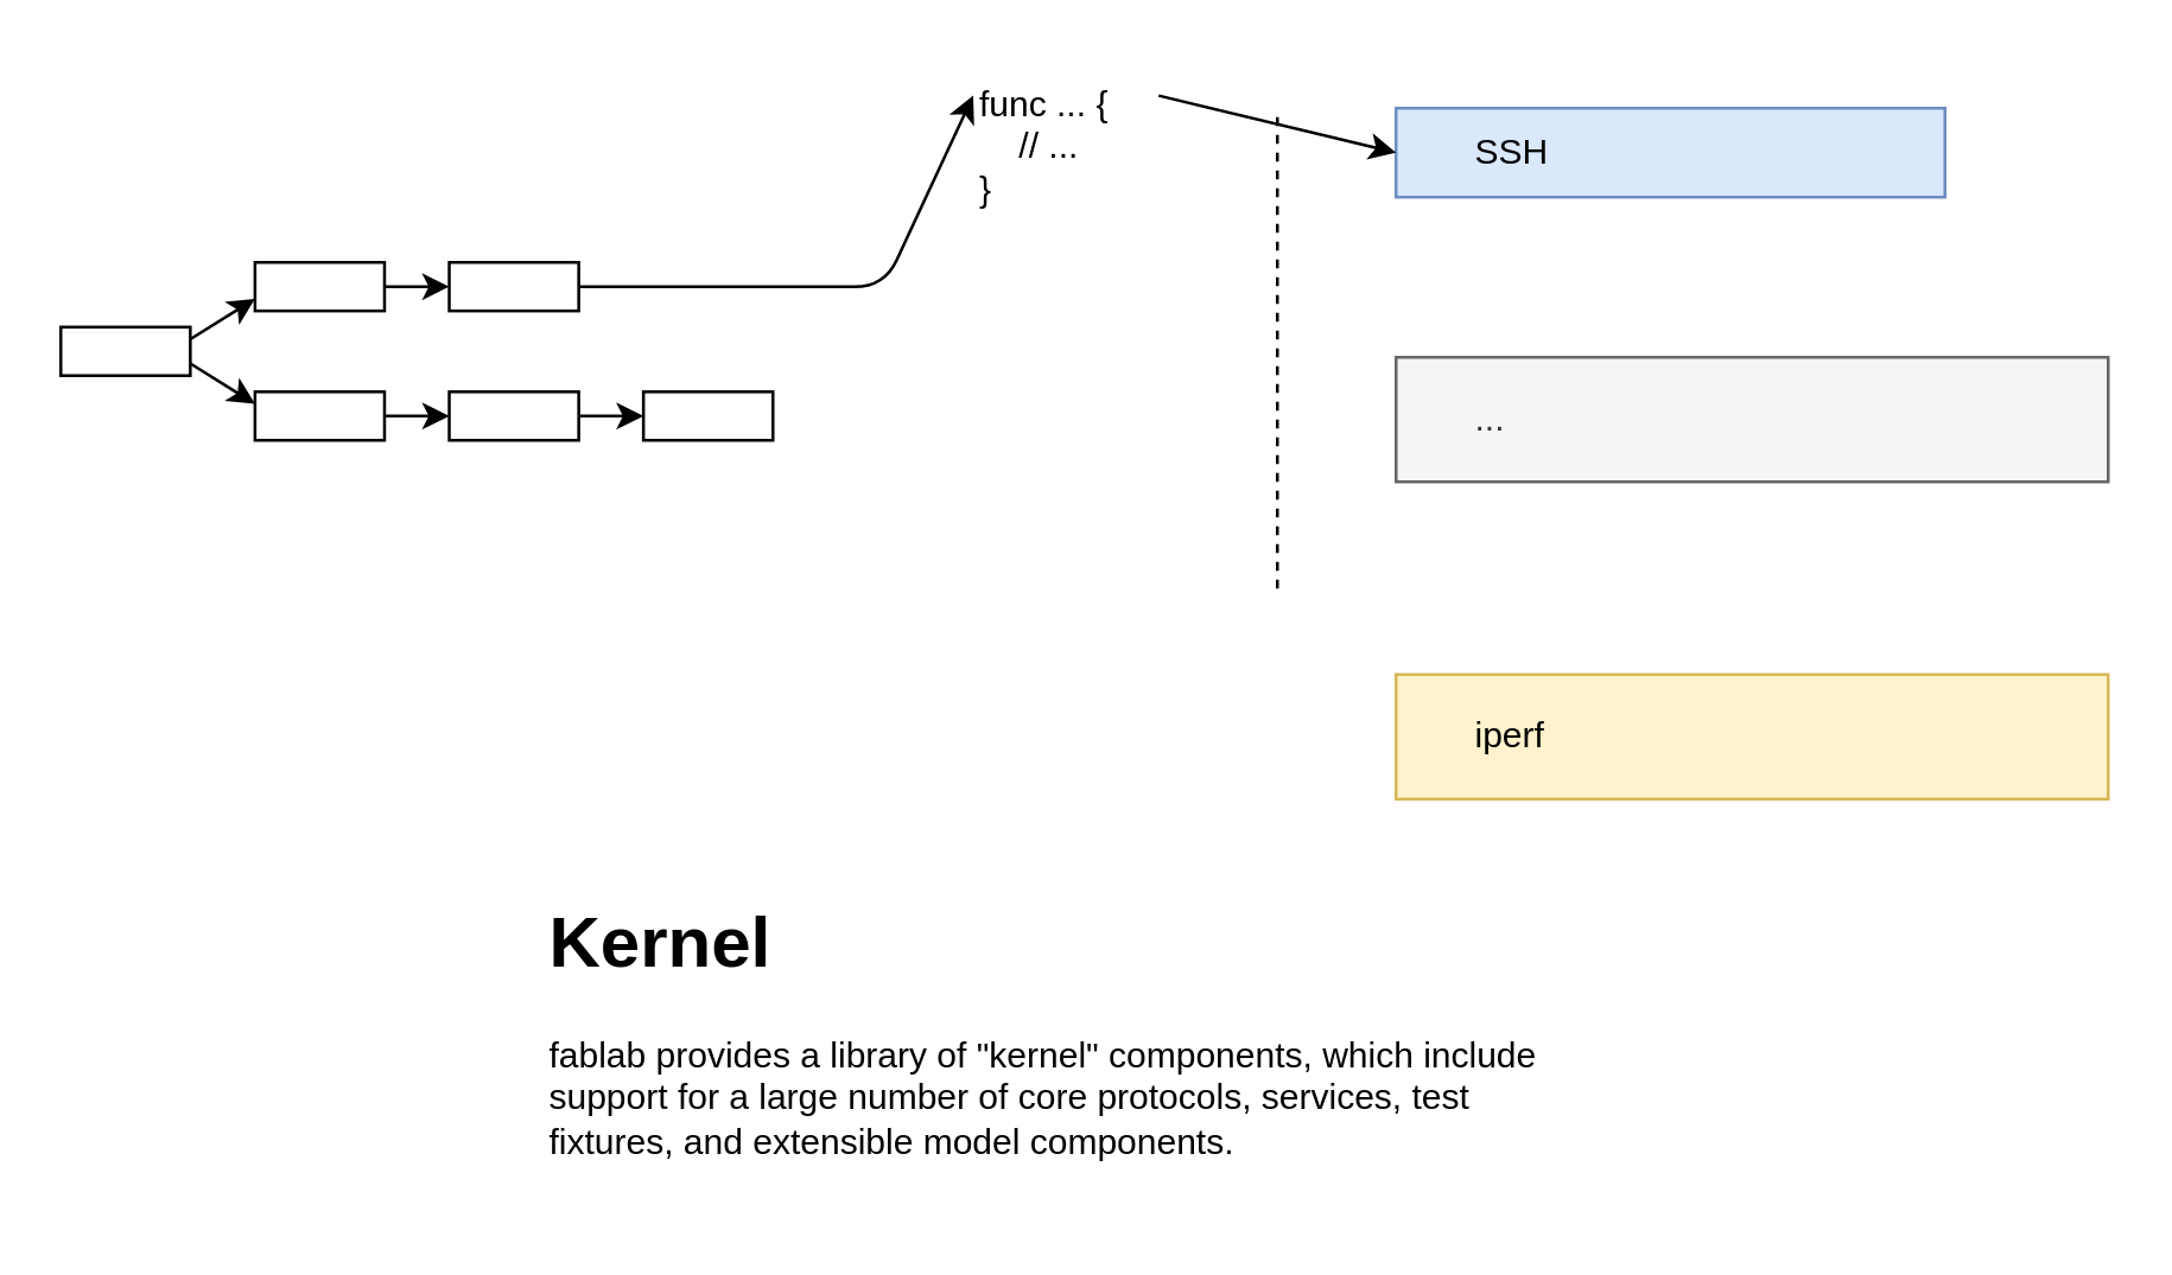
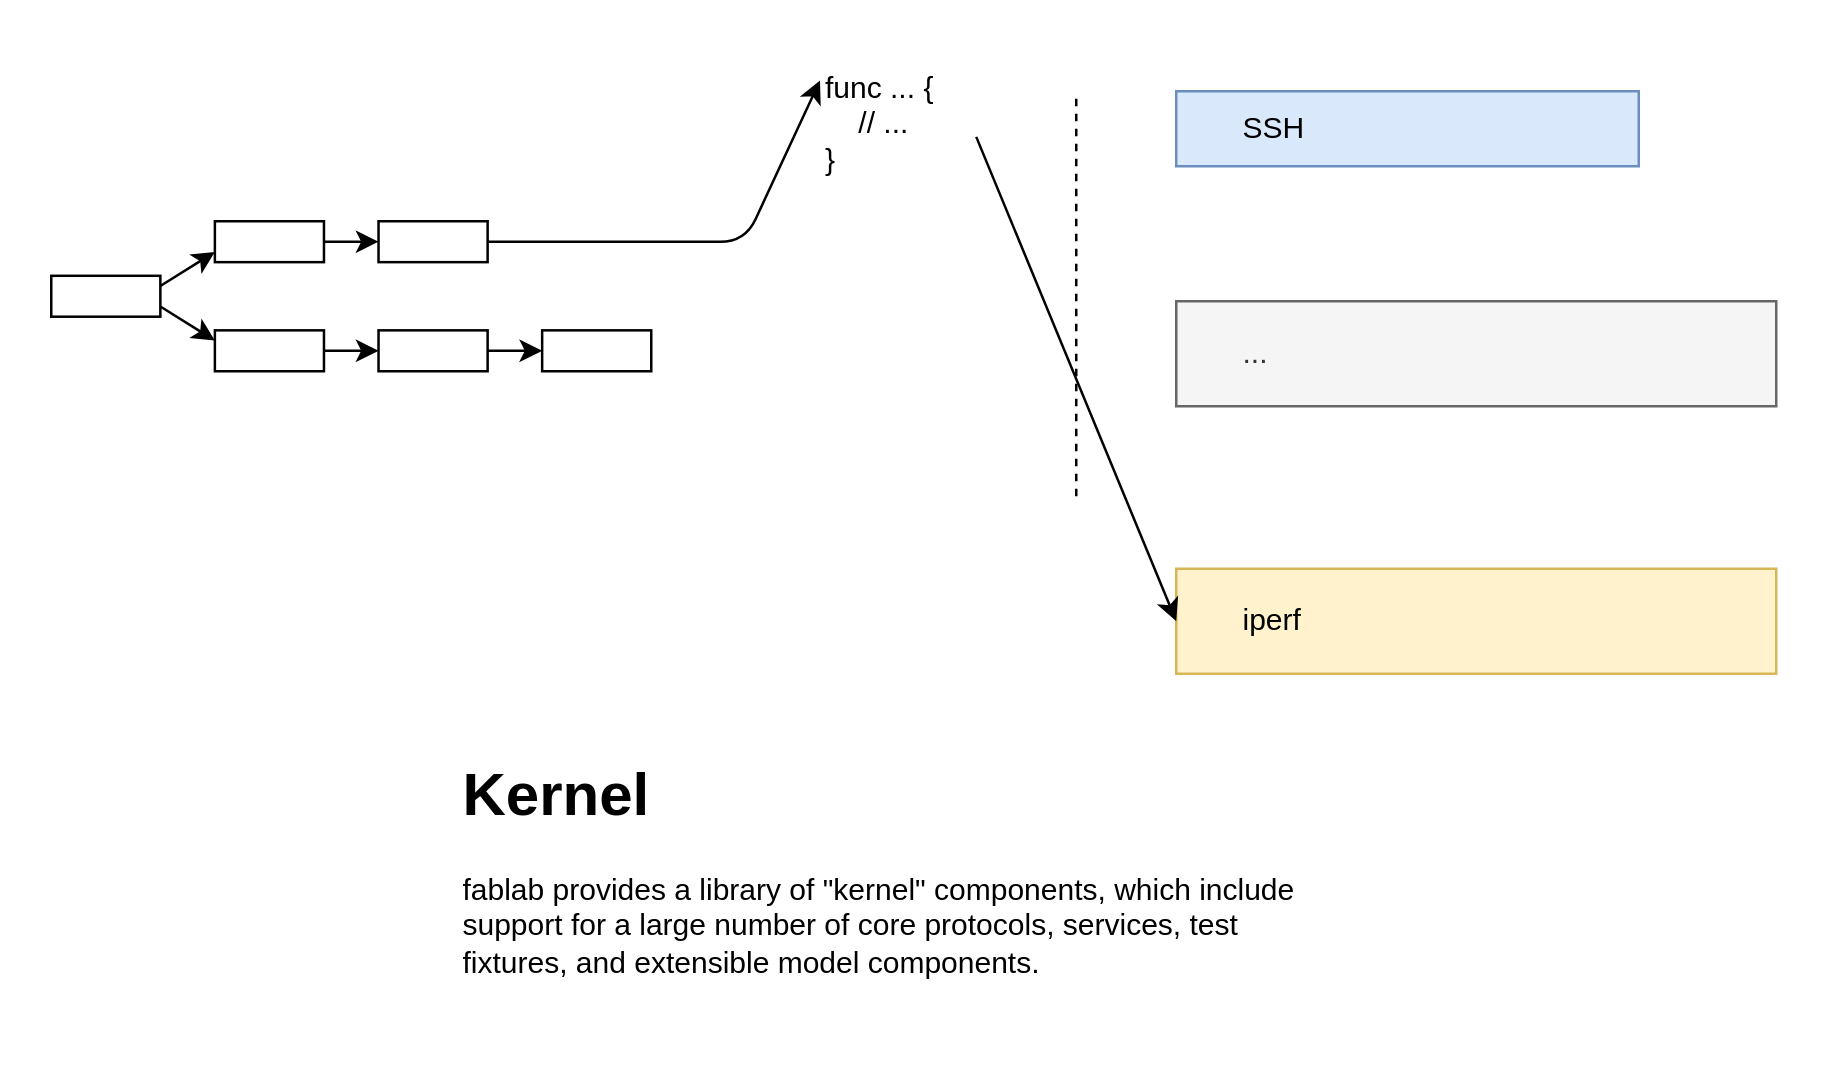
  <mxCell id="0" />
  <mxCell id="1" parent="0" />
  <mxCell id="2" value="&lt;h1&gt;Kernel&lt;/h1&gt;&lt;p&gt;fablab provides a library of &quot;kernel&quot; components, which include support for a large number of core protocols, services, test fixtures, and extensible model components.&lt;/p&gt;" style="text;html=1;strokeColor=none;fillColor=none;spacing=5;spacingTop=-20;whiteSpace=wrap;overflow=hidden;rounded=0;" parent="1" vertex="1"><mxGeometry x="180" y="298" width="360" height="110" as="geometry" /></mxCell>
  <mxCell id="3" value="" style="group" parent="1" vertex="1" connectable="0"><mxGeometry x="20" y="88" width="240" height="60" as="geometry" /></mxCell>
  <mxCell id="4" value="" style="rounded=0;whiteSpace=wrap;html=1;" parent="3" vertex="1"><mxGeometry y="21.818" width="43.636" height="16.364" as="geometry" /></mxCell>
  <mxCell id="5" value="" style="rounded=0;whiteSpace=wrap;html=1;" parent="3" vertex="1"><mxGeometry x="65.455" width="43.636" height="16.364" as="geometry" /></mxCell>
  <mxCell id="6" value="" style="rounded=0;whiteSpace=wrap;html=1;" parent="3" vertex="1"><mxGeometry x="65.455" y="43.636" width="43.636" height="16.364" as="geometry" /></mxCell>
  <mxCell id="7" value="" style="endArrow=classic;html=1;entryX=0;entryY=0.75;entryDx=0;entryDy=0;exitX=1;exitY=0.25;exitDx=0;exitDy=0;" parent="3" source="4" target="5" edge="1"><mxGeometry width="50" height="50" relative="1" as="geometry"><mxPoint x="3.273" y="30" as="sourcePoint" /><mxPoint x="30.545" y="2.727" as="targetPoint" /></mxGeometry></mxCell>
  <mxCell id="8" value="" style="endArrow=classic;html=1;exitX=1;exitY=0.75;exitDx=0;exitDy=0;entryX=0;entryY=0.25;entryDx=0;entryDy=0;" parent="3" source="4" target="6" edge="1"><mxGeometry width="50" height="50" relative="1" as="geometry"><mxPoint x="3.273" y="122.727" as="sourcePoint" /><mxPoint x="30.545" y="95.455" as="targetPoint" /></mxGeometry></mxCell>
  <mxCell id="9" value="" style="rounded=0;whiteSpace=wrap;html=1;" parent="3" vertex="1"><mxGeometry x="130.909" width="43.636" height="16.364" as="geometry" /></mxCell>
  <mxCell id="10" value="" style="rounded=0;whiteSpace=wrap;html=1;" parent="3" vertex="1"><mxGeometry x="130.909" y="43.636" width="43.636" height="16.364" as="geometry" /></mxCell>
  <mxCell id="11" value="" style="rounded=0;whiteSpace=wrap;html=1;" parent="3" vertex="1"><mxGeometry x="196.364" y="43.636" width="43.636" height="16.364" as="geometry" /></mxCell>
  <mxCell id="12" value="" style="endArrow=classic;html=1;exitX=1;exitY=0.5;exitDx=0;exitDy=0;" parent="3" source="10" target="11" edge="1"><mxGeometry width="50" height="50" relative="1" as="geometry"><mxPoint x="177.818" y="128.182" as="sourcePoint" /><mxPoint x="205.091" y="100.909" as="targetPoint" /></mxGeometry></mxCell>
  <mxCell id="13" value="" style="endArrow=classic;html=1;exitX=1;exitY=0.5;exitDx=0;exitDy=0;entryX=0;entryY=0.5;entryDx=0;entryDy=0;" parent="3" source="6" target="10" edge="1"><mxGeometry width="50" height="50" relative="1" as="geometry"><mxPoint x="101.455" y="139.091" as="sourcePoint" /><mxPoint x="128.727" y="111.818" as="targetPoint" /></mxGeometry></mxCell>
  <mxCell id="14" value="" style="endArrow=classic;html=1;exitX=1;exitY=0.5;exitDx=0;exitDy=0;entryX=0;entryY=0.5;entryDx=0;entryDy=0;" parent="3" source="5" target="9" edge="1"><mxGeometry width="50" height="50" relative="1" as="geometry"><mxPoint x="79.636" y="62.727" as="sourcePoint" /><mxPoint x="106.909" y="35.455" as="targetPoint" /></mxGeometry></mxCell>
  <mxCell id="15" value="func ... {&lt;br&gt;&amp;nbsp; &amp;nbsp; // ...&lt;br&gt;}" style="text;html=1;strokeColor=none;fillColor=none;align=left;verticalAlign=top;rounded=0;labelPosition=center;verticalLabelPosition=middle;" parent="1" vertex="1"><mxGeometry x="327.5" y="20.5" width="62.5" height="45" as="geometry" /></mxCell>
  <mxCell id="16" value="" style="endArrow=classic;html=1;exitX=1;exitY=0.5;exitDx=0;exitDy=0;entryX=0;entryY=0.25;entryDx=0;entryDy=0;" parent="1" source="9" target="15" edge="1"><mxGeometry width="50" height="50" relative="1" as="geometry"><mxPoint x="245" y="80.5" as="sourcePoint" /><mxPoint x="282.5" y="43" as="targetPoint" /><Array as="points"><mxPoint x="297.5" y="96.25" /></Array></mxGeometry></mxCell>
  <mxCell id="17" value="" style="endArrow=none;dashed=1;html=1;" edge="1" parent="1"><mxGeometry width="50" height="50" relative="1" as="geometry"><mxPoint x="430" y="198" as="sourcePoint" /><mxPoint x="430" y="38" as="targetPoint" /></mxGeometry></mxCell>
  <mxCell id="18" value="SSH" style="rounded=0;whiteSpace=wrap;html=1;align=left;spacingLeft=25;fillColor=#dae8fc;strokeColor=#6c8ebf;" vertex="1" parent="1"><mxGeometry x="470" y="36" width="185" height="30" as="geometry" /></mxCell>
  <mxCell id="19" value="..." style="rounded=0;whiteSpace=wrap;html=1;align=left;spacingLeft=25;fillColor=#f5f5f5;strokeColor=#666666;fontColor=#333333;" vertex="1" parent="1"><mxGeometry x="470" y="120" width="240" height="42" as="geometry" /></mxCell>
  <mxCell id="20" value="iperf" style="rounded=0;whiteSpace=wrap;html=1;align=left;spacingLeft=25;fillColor=#fff2cc;strokeColor=#d6b656;" vertex="1" parent="1"><mxGeometry x="470" y="227" width="240" height="42" as="geometry" /></mxCell>
- <mxCell id="21" value="" style="endArrow=classic;html=1;entryX=0;entryY=0.5;entryDx=0;entryDy=0;exitX=1;exitY=0.25;exitDx=0;exitDy=0;" edge="1" parent="1" source="15" target="18"><mxGeometry width="50" height="50" relative="1" as="geometry"><mxPoint x="390" y="188" as="sourcePoint" /><mxPoint x="440" y="138" as="targetPoint" /></mxGeometry></mxCell>
+ <mxCell id="22" value="" style="endArrow=classic;html=1;exitX=1;exitY=0.75;exitDx=0;exitDy=0;entryX=0;entryY=0.5;entryDx=0;entryDy=0;" edge="1" parent="1" source="15" target="20"><mxGeometry width="50" height="50" relative="1" as="geometry"><mxPoint x="370" y="288" as="sourcePoint" /><mxPoint x="420" y="238" as="targetPoint" /></mxGeometry></mxCell>
